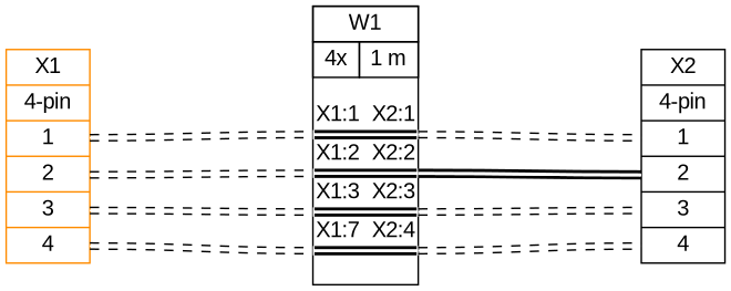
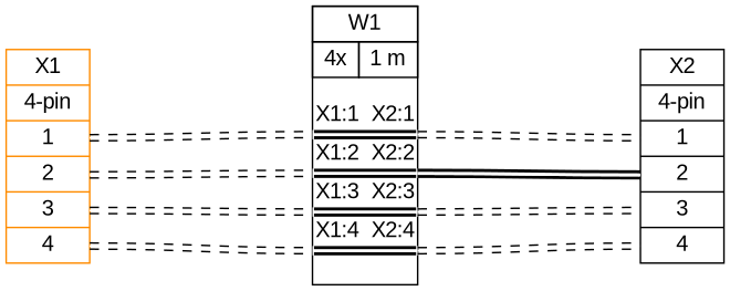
  graph {
    bgcolor=white
    fontname="Liberation Sans"
    nodesep=0.33
    rankdir=LR
    ranksep=2
    node [fillcolor=white fontname="Liberation Sans" shape=record style=filled]
    edge [color="#000000:#ffffff:#000000" fontname="Liberation Sans" style=dashed]
    n1 [label="X1|{4-pin}|{{<p1r>1|<p2r>2|<p3r>3|<p4r>4}}" color=darkorange]
-   n2 [label=<<table border="0" cellspacing="0" cellpadding="0"><tr><td><table border="0" cellspacing="0" cellpadding="3" cellborder="1"><tr><td colspan="2">W1</td></tr><tr><td>4x</td><td>1 m</td></tr></table></td></tr><tr><td>&nbsp;</td></tr><tr><td><table border="0" cellspacing="0" cellborder="0"><tr><td>X1:1</td><td></td><td>X2:1</td></tr><tr><td colspan="3" cellpadding="0" height="6" bgcolor="#ffffff" border="2" sides="tb" port="w1"></td></tr><tr><td>X1:2</td><td></td><td>X2:2</td></tr><tr><td colspan="3" cellpadding="0" height="6" bgcolor="#ffffff" border="2" sides="tb" port="w2"></td></tr><tr><td>X1:3</td><td></td><td>X2:3</td></tr><tr><td colspan="3" cellpadding="0" height="6" bgcolor="#ffffff" border="2" sides="tb" port="w3"></td></tr><tr><td>X1:7</td><td></td><td>X2:4</td></tr><tr><td colspan="3" cellpadding="0" height="6" bgcolor="#ffffff" border="2" sides="tb" port="w4"></td></tr><tr><td>&nbsp;</td></tr></table></td></tr></table>> margin=0 shape=box style=""]
+   n2 [label=<<table border="0" cellspacing="0" cellpadding="0"><tr><td><table border="0" cellspacing="0" cellpadding="3" cellborder="1"><tr><td colspan="2">W1</td></tr><tr><td>4x</td><td>1 m</td></tr></table></td></tr><tr><td>&nbsp;</td></tr><tr><td><table border="0" cellspacing="0" cellborder="0"><tr><td>X1:1</td><td></td><td>X2:1</td></tr><tr><td colspan="3" cellpadding="0" height="6" bgcolor="#ffffff" border="2" sides="tb" port="w1"></td></tr><tr><td>X1:2</td><td></td><td>X2:2</td></tr><tr><td colspan="3" cellpadding="0" height="6" bgcolor="#ffffff" border="2" sides="tb" port="w2"></td></tr><tr><td>X1:3</td><td></td><td>X2:3</td></tr><tr><td colspan="3" cellpadding="0" height="6" bgcolor="#ffffff" border="2" sides="tb" port="w3"></td></tr><tr><td>X1:4</td><td></td><td>X2:4</td></tr><tr><td colspan="3" cellpadding="0" height="6" bgcolor="#ffffff" border="2" sides="tb" port="w4"></td></tr><tr><td>&nbsp;</td></tr></table></td></tr></table>> margin=0 shape=box style=""]
    n3 [label="X2|{4-pin}|{{<p1l>1|<p2l>2|<p3l>3|<p4l>4}}" color=black]
    n1 -- n2 [headport="w1:w" tailport="p1r:e"]
    n1 -- n2 [headport="w2:w" tailport="p2r:e"]
    n1 -- n2 [headport="w3:w" tailport="p3r:e"]
    n1 -- n2 [headport="w4:w" tailport="p4r:e"]
    n2 -- n3 [headport="p1l:w" tailport="w1:e"]
    n2 -- n3 [headport="p2l:w" style=bold tailport="w2:e"]
    n2 -- n3 [headport="p3l:w" tailport="w3:e"]
    n2 -- n3 [headport="p4l:w" tailport="w4:e"]
  }
